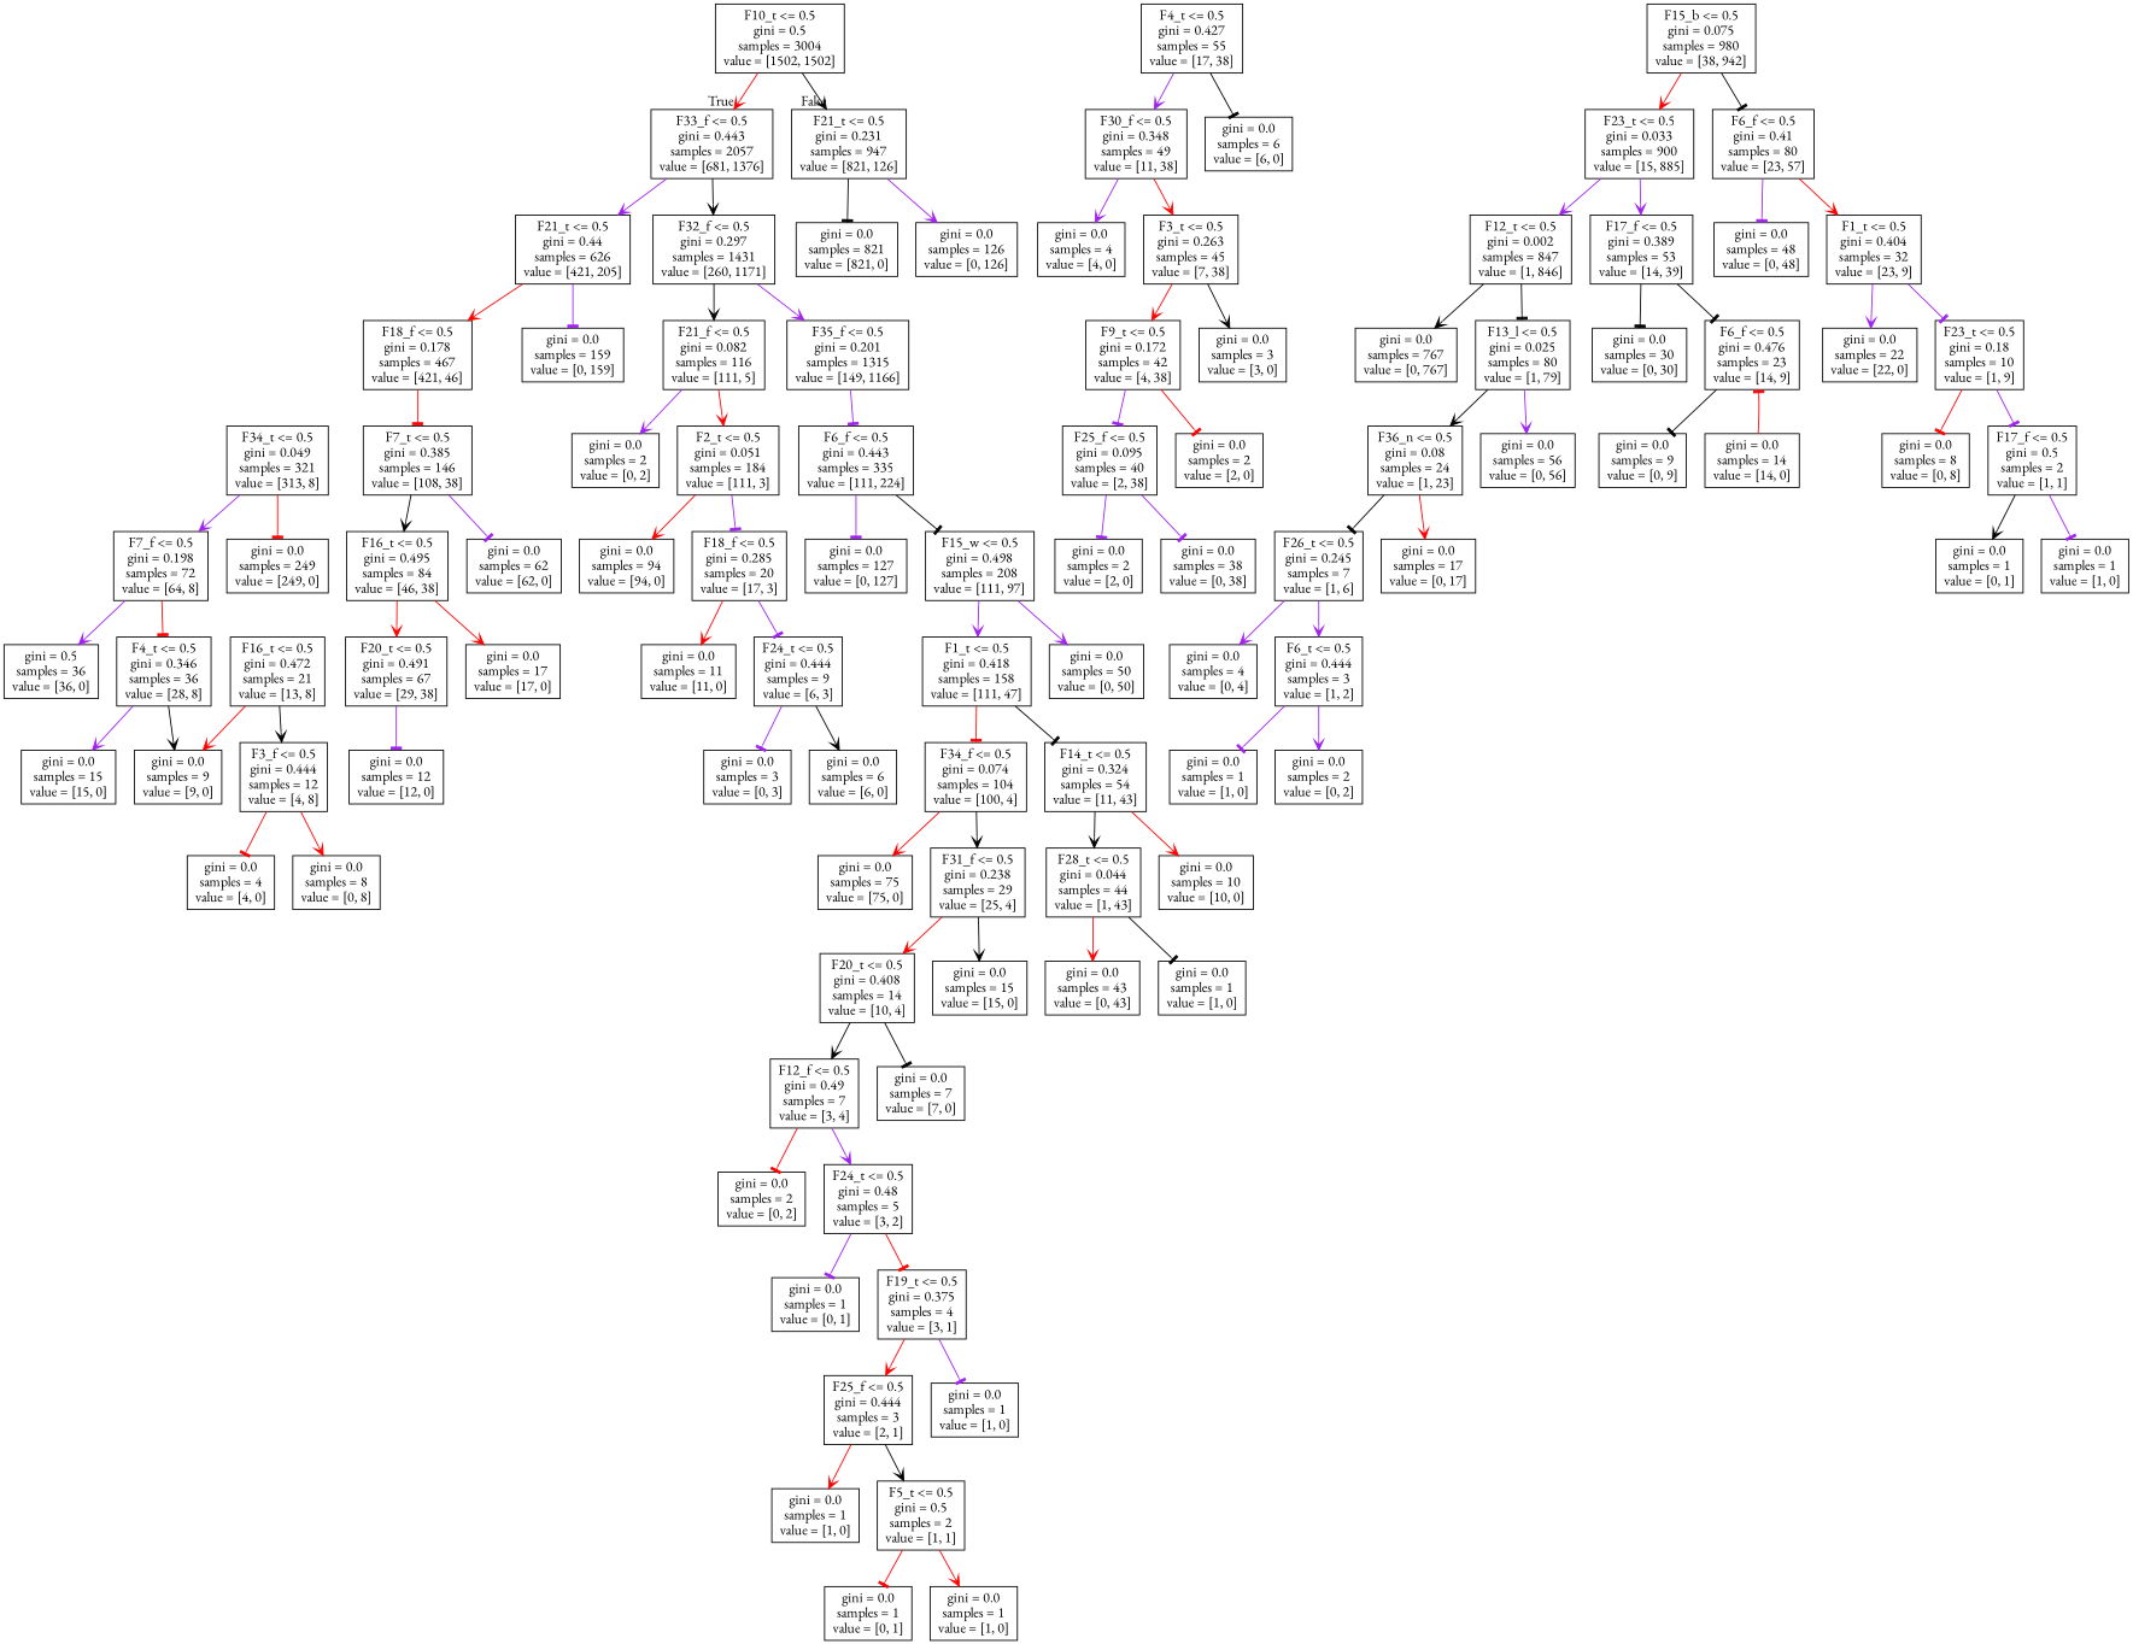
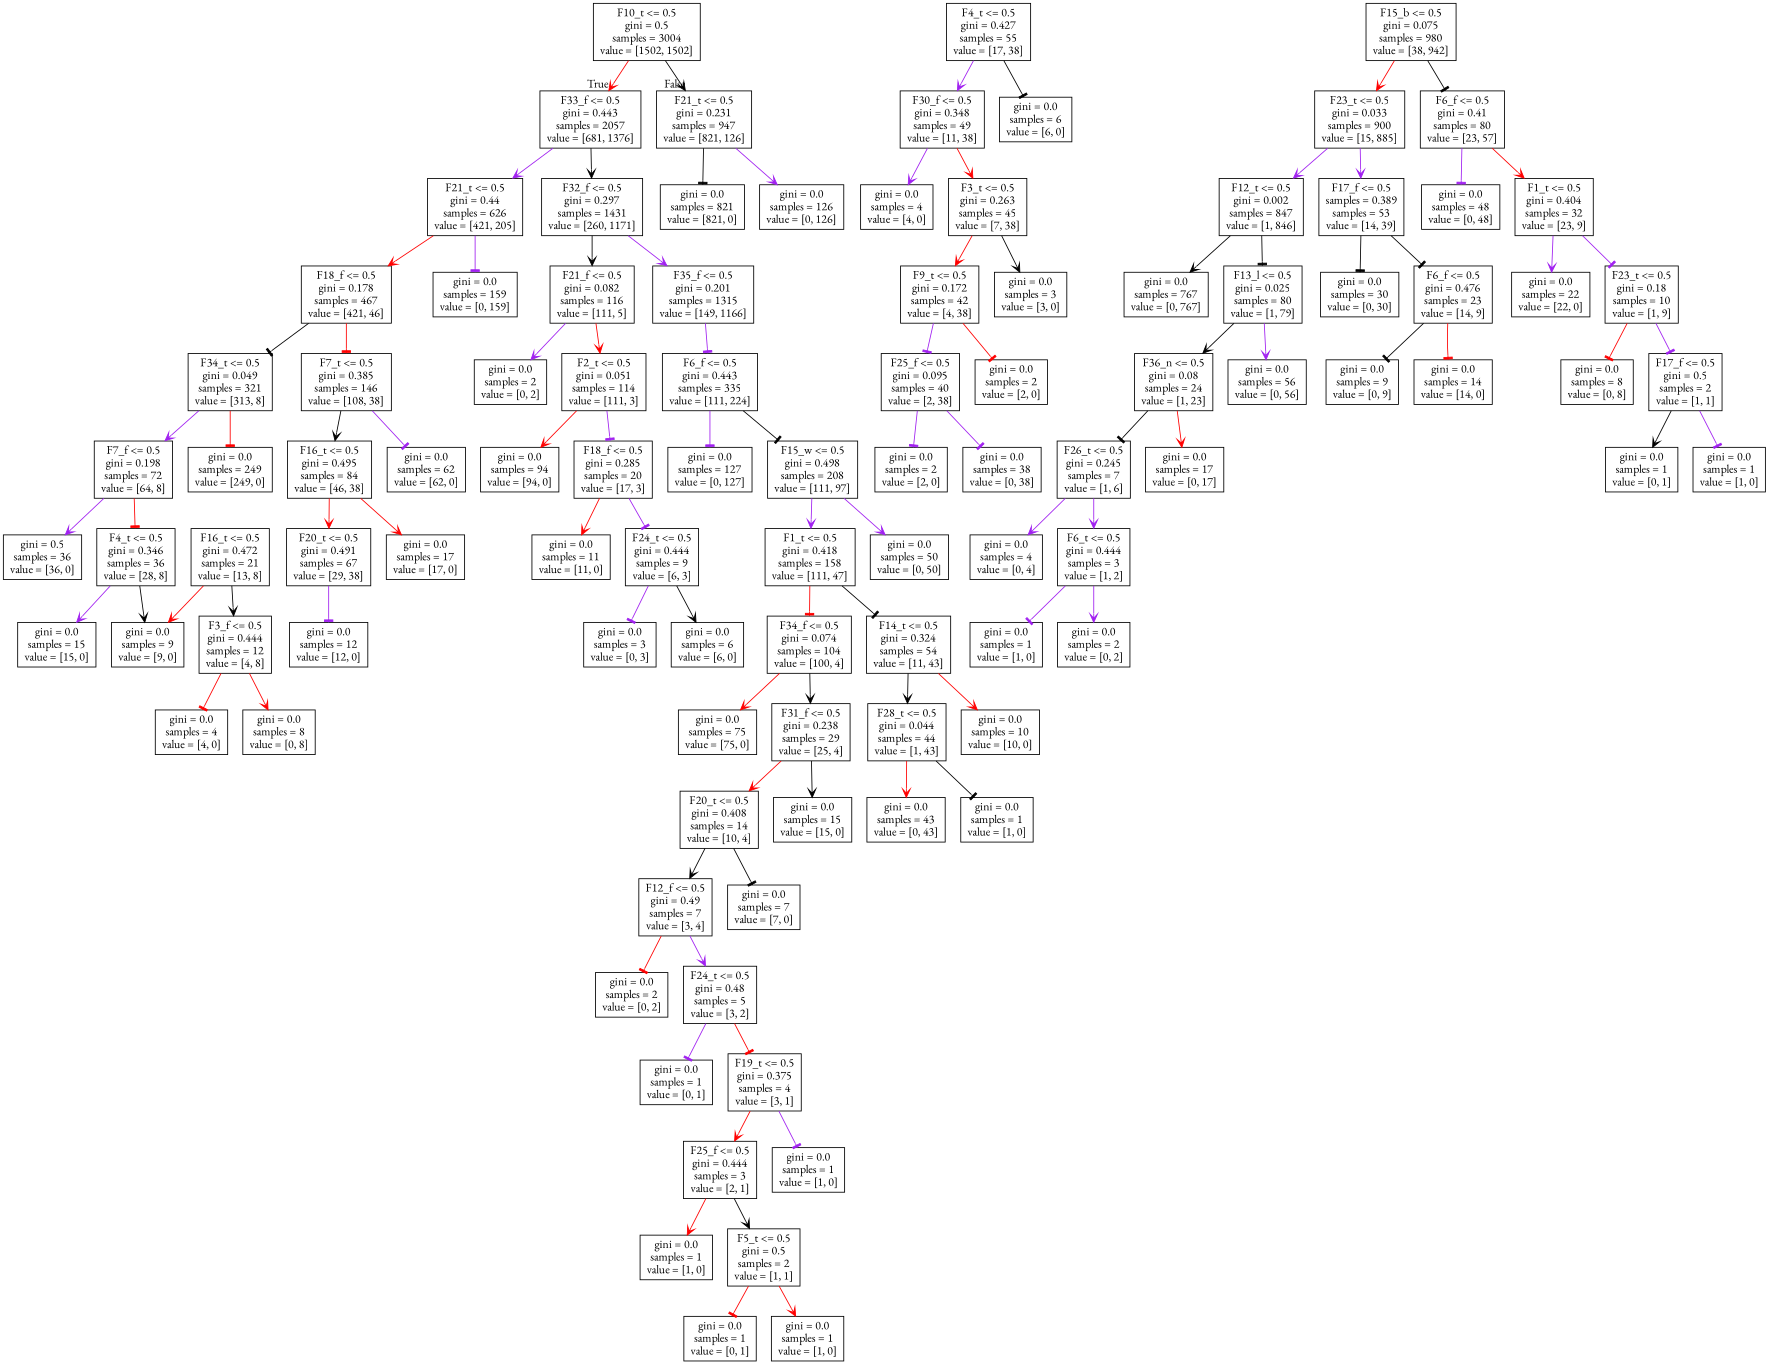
  digraph {
    fontname="EB Garamond"
    node [fontname="EB Garamond" shape=box]
    edge [arrowhead=vee color=purple fontname="EB Garamond"]
    n1 [label="F10_t <= 0.5\ngini = 0.5\nsamples = 3004\nvalue = [1502, 1502]"]
    n2 [label="F33_f <= 0.5\ngini = 0.443\nsamples = 2057\nvalue = [681, 1376]"]
    n3 [label="F21_t <= 0.5\ngini = 0.231\nsamples = 947\nvalue = [821, 126]"]
    n4 [label="F21_t <= 0.5\ngini = 0.44\nsamples = 626\nvalue = [421, 205]"]
    n5 [label="F32_f <= 0.5\ngini = 0.297\nsamples = 1431\nvalue = [260, 1171]"]
    n6 [label="gini = 0.0\nsamples = 821\nvalue = [821, 0]"]
    n7 [label="gini = 0.0\nsamples = 126\nvalue = [0, 126]"]
    n8 [label="F18_f <= 0.5\ngini = 0.178\nsamples = 467\nvalue = [421, 46]"]
    n9 [label="gini = 0.0\nsamples = 159\nvalue = [0, 159]"]
    n10 [label="F21_f <= 0.5\ngini = 0.082\nsamples = 116\nvalue = [111, 5]"]
    n11 [label="F35_f <= 0.5\ngini = 0.201\nsamples = 1315\nvalue = [149, 1166]"]
    n12 [label="F34_t <= 0.5\ngini = 0.049\nsamples = 321\nvalue = [313, 8]"]
    n13 [label="F7_t <= 0.5\ngini = 0.385\nsamples = 146\nvalue = [108, 38]"]
    n14 [label="F7_f <= 0.5\ngini = 0.198\nsamples = 72\nvalue = [64, 8]"]
    n15 [label="gini = 0.0\nsamples = 249\nvalue = [249, 0]"]
    n16 [label="F16_t <= 0.5\ngini = 0.495\nsamples = 84\nvalue = [46, 38]"]
    n17 [label="gini = 0.0\nsamples = 62\nvalue = [62, 0]"]
    n18 [label="gini = 0.5\nsamples = 36\nvalue = [36, 0]"]
    n19 [label="F4_t <= 0.5\ngini = 0.346\nsamples = 36\nvalue = [28, 8]"]
    n20 [label="gini = 0.0\nsamples = 15\nvalue = [15, 0]"]
    n21 [label="gini = 0.0\nsamples = 9\nvalue = [9, 0]"]
    n22 [label="F16_t <= 0.5\ngini = 0.472\nsamples = 21\nvalue = [13, 8]"]
    n23 [label="F3_f <= 0.5\ngini = 0.444\nsamples = 12\nvalue = [4, 8]"]
    n24 [label="gini = 0.0\nsamples = 4\nvalue = [4, 0]"]
    n25 [label="gini = 0.0\nsamples = 8\nvalue = [0, 8]"]
    n26 [label="F20_t <= 0.5\ngini = 0.491\nsamples = 67\nvalue = [29, 38]"]
    n27 [label="gini = 0.0\nsamples = 17\nvalue = [17, 0]"]
    n28 [label="gini = 0.0\nsamples = 12\nvalue = [12, 0]"]
    n29 [label="F4_t <= 0.5\ngini = 0.427\nsamples = 55\nvalue = [17, 38]"]
    n30 [label="F30_f <= 0.5\ngini = 0.348\nsamples = 49\nvalue = [11, 38]"]
    n31 [label="gini = 0.0\nsamples = 6\nvalue = [6, 0]"]
    n32 [label="gini = 0.0\nsamples = 4\nvalue = [4, 0]"]
    n33 [label="F3_t <= 0.5\ngini = 0.263\nsamples = 45\nvalue = [7, 38]"]
    n34 [label="F9_t <= 0.5\ngini = 0.172\nsamples = 42\nvalue = [4, 38]"]
    n35 [label="gini = 0.0\nsamples = 3\nvalue = [3, 0]"]
    n36 [label="F25_f <= 0.5\ngini = 0.095\nsamples = 40\nvalue = [2, 38]"]
    n37 [label="gini = 0.0\nsamples = 2\nvalue = [2, 0]"]
    n38 [label="gini = 0.0\nsamples = 2\nvalue = [2, 0]"]
    n39 [label="gini = 0.0\nsamples = 38\nvalue = [0, 38]"]
    n40 [label="gini = 0.0\nsamples = 2\nvalue = [0, 2]"]
-   n41 [label="F2_t <= 0.5\ngini = 0.051\nsamples = 184\nvalue = [111, 3]"]
+   n41 [label="F2_t <= 0.5\ngini = 0.051\nsamples = 114\nvalue = [111, 3]"]
    n42 [label="F6_f <= 0.5\ngini = 0.443\nsamples = 335\nvalue = [111, 224]"]
    n43 [label="gini = 0.0\nsamples = 94\nvalue = [94, 0]"]
    n44 [label="F18_f <= 0.5\ngini = 0.285\nsamples = 20\nvalue = [17, 3]"]
    n45 [label="gini = 0.0\nsamples = 11\nvalue = [11, 0]"]
    n46 [label="F24_t <= 0.5\ngini = 0.444\nsamples = 9\nvalue = [6, 3]"]
    n47 [label="gini = 0.0\nsamples = 3\nvalue = [0, 3]"]
    n48 [label="gini = 0.0\nsamples = 6\nvalue = [6, 0]"]
    n49 [label="F15_b <= 0.5\ngini = 0.075\nsamples = 980\nvalue = [38, 942]"]
    n50 [label="F23_t <= 0.5\ngini = 0.033\nsamples = 900\nvalue = [15, 885]"]
    n51 [label="F6_f <= 0.5\ngini = 0.41\nsamples = 80\nvalue = [23, 57]"]
    n52 [label="gini = 0.0\nsamples = 127\nvalue = [0, 127]"]
    n53 [label="F15_w <= 0.5\ngini = 0.498\nsamples = 208\nvalue = [111, 97]"]
    n54 [label="F12_t <= 0.5\ngini = 0.002\nsamples = 847\nvalue = [1, 846]"]
-   n55 [label="F17_f <= 0.5\ngini = 0.389\nsamples = 53\nvalue = [14, 39]"]
+   n55 [label="F17_f <= 0.5\nsamples = 0.389\nsamples = 53\nvalue = [14, 39]"]
    n56 [label="gini = 0.0\nsamples = 48\nvalue = [0, 48]"]
    n57 [label="F1_t <= 0.5\ngini = 0.404\nsamples = 32\nvalue = [23, 9]"]
    n58 [label="gini = 0.0\nsamples = 767\nvalue = [0, 767]"]
    n59 [label="F13_l <= 0.5\ngini = 0.025\nsamples = 80\nvalue = [1, 79]"]
    n60 [label="gini = 0.0\nsamples = 30\nvalue = [0, 30]"]
    n61 [label="F6_f <= 0.5\ngini = 0.476\nsamples = 23\nvalue = [14, 9]"]
    n62 [label="F36_n <= 0.5\ngini = 0.08\nsamples = 24\nvalue = [1, 23]"]
    n63 [label="gini = 0.0\nsamples = 56\nvalue = [0, 56]"]
    n64 [label="F26_t <= 0.5\ngini = 0.245\nsamples = 7\nvalue = [1, 6]"]
    n65 [label="gini = 0.0\nsamples = 17\nvalue = [0, 17]"]
    n66 [label="gini = 0.0\nsamples = 4\nvalue = [0, 4]"]
    n67 [label="F6_t <= 0.5\ngini = 0.444\nsamples = 3\nvalue = [1, 2]"]
    n68 [label="gini = 0.0\nsamples = 1\nvalue = [1, 0]"]
    n69 [label="gini = 0.0\nsamples = 2\nvalue = [0, 2]"]
    n70 [label="gini = 0.0\nsamples = 9\nvalue = [0, 9]"]
    n71 [label="gini = 0.0\nsamples = 14\nvalue = [14, 0]"]
    n72 [label="gini = 0.0\nsamples = 22\nvalue = [22, 0]"]
    n73 [label="F23_t <= 0.5\ngini = 0.18\nsamples = 10\nvalue = [1, 9]"]
    n74 [label="gini = 0.0\nsamples = 8\nvalue = [0, 8]"]
    n75 [label="F17_f <= 0.5\ngini = 0.5\nsamples = 2\nvalue = [1, 1]"]
    n76 [label="gini = 0.0\nsamples = 1\nvalue = [0, 1]"]
    n77 [label="gini = 0.0\nsamples = 1\nvalue = [1, 0]"]
    n78 [label="F1_t <= 0.5\ngini = 0.418\nsamples = 158\nvalue = [111, 47]"]
    n79 [label="gini = 0.0\nsamples = 50\nvalue = [0, 50]"]
    n80 [label="F34_f <= 0.5\ngini = 0.074\nsamples = 104\nvalue = [100, 4]"]
    n81 [label="F14_t <= 0.5\ngini = 0.324\nsamples = 54\nvalue = [11, 43]"]
    n82 [label="gini = 0.0\nsamples = 75\nvalue = [75, 0]"]
    n83 [label="F31_f <= 0.5\ngini = 0.238\nsamples = 29\nvalue = [25, 4]"]
    n84 [label="F28_t <= 0.5\ngini = 0.044\nsamples = 44\nvalue = [1, 43]"]
    n85 [label="gini = 0.0\nsamples = 10\nvalue = [10, 0]"]
    n86 [label="F20_t <= 0.5\ngini = 0.408\nsamples = 14\nvalue = [10, 4]"]
    n87 [label="gini = 0.0\nsamples = 15\nvalue = [15, 0]"]
    n88 [label="F12_f <= 0.5\ngini = 0.49\nsamples = 7\nvalue = [3, 4]"]
    n89 [label="gini = 0.0\nsamples = 7\nvalue = [7, 0]"]
    n90 [label="gini = 0.0\nsamples = 2\nvalue = [0, 2]"]
    n91 [label="F24_t <= 0.5\ngini = 0.48\nsamples = 5\nvalue = [3, 2]"]
    n92 [label="gini = 0.0\nsamples = 1\nvalue = [0, 1]"]
    n93 [label="F19_t <= 0.5\ngini = 0.375\nsamples = 4\nvalue = [3, 1]"]
    n94 [label="F25_f <= 0.5\ngini = 0.444\nsamples = 3\nvalue = [2, 1]"]
    n95 [label="gini = 0.0\nsamples = 1\nvalue = [1, 0]"]
    n96 [label="gini = 0.0\nsamples = 1\nvalue = [1, 0]"]
    n97 [label="F5_t <= 0.5\ngini = 0.5\nsamples = 2\nvalue = [1, 1]"]
    n98 [label="gini = 0.0\nsamples = 1\nvalue = [0, 1]"]
    n99 [label="gini = 0.0\nsamples = 1\nvalue = [1, 0]"]
    n100 [label="gini = 0.0\nsamples = 43\nvalue = [0, 43]"]
    n101 [label="gini = 0.0\nsamples = 1\nvalue = [1, 0]"]
    n1 -> n2 [color=red headlabel=True labelangle=45 labeldistance=2.5]
    n1 -> n3 [color=black headlabel=False labelangle=-45 labeldistance=2.5]
    n2 -> n4
    n2 -> n5 [color=black]
    n3 -> n6 [arrowhead=tee color=black]
    n3 -> n7
    n4 -> n8 [color=red]
    n4 -> n9 [arrowhead=tee]
    n5 -> n10 [color=black]
    n5 -> n11
+   n8 -> n12 [arrowhead=tee color=black]
    n8 -> n13 [arrowhead=tee color=red]
    n10 -> n40
    n10 -> n41 [color=red]
    n11 -> n42 [arrowhead=tee]
    n12 -> n14
    n12 -> n15 [arrowhead=tee color=red]
    n13 -> n16 [color=black]
    n13 -> n17 [arrowhead=tee]
    n14 -> n18
    n14 -> n19 [arrowhead=tee color=red]
    n16 -> n26 [color=red]
    n16 -> n27 [color=red]
    n19 -> n20
    n19 -> n21 [color=black]
    n22 -> n21 [color=red]
    n22 -> n23 [color=black]
    n23 -> n24 [arrowhead=tee color=red]
    n23 -> n25 [color=red]
    n26 -> n28 [arrowhead=tee]
    n29 -> n30
    n29 -> n31 [arrowhead=tee color=black]
    n30 -> n32
    n30 -> n33 [color=red]
    n33 -> n34 [color=red]
    n33 -> n35 [color=black]
    n34 -> n36 [arrowhead=tee]
    n34 -> n37 [arrowhead=tee color=red]
    n36 -> n38 [arrowhead=tee]
    n36 -> n39 [arrowhead=tee]
    n41 -> n43 [color=red]
    n41 -> n44 [arrowhead=tee]
    n42 -> n52 [arrowhead=tee]
    n42 -> n53 [arrowhead=tee color=black]
    n44 -> n45 [color=red]
    n44 -> n46 [arrowhead=tee]
    n46 -> n47 [arrowhead=tee]
    n46 -> n48 [color=black]
    n49 -> n50 [color=red]
    n49 -> n51 [arrowhead=tee color=black]
    n50 -> n54
    n50 -> n55
    n51 -> n56 [arrowhead=tee]
    n51 -> n57 [color=red]
    n53 -> n78
    n53 -> n79
    n54 -> n58 [color=black]
    n54 -> n59 [arrowhead=tee color=black]
    n55 -> n60 [arrowhead=tee color=black]
    n55 -> n61 [arrowhead=tee color=black]
    n57 -> n72
    n57 -> n73 [arrowhead=tee]
    n59 -> n62 [color=black]
    n59 -> n63
    n61 -> n70 [arrowhead=tee color=black]
-   n71 -> n61 [arrowhead=tee color=red]
+   n61 -> n71 [arrowhead=tee color=red]
    n62 -> n64 [arrowhead=tee color=black]
    n62 -> n65 [color=red]
    n64 -> n66
    n64 -> n67
    n67 -> n68 [arrowhead=tee]
    n67 -> n69
    n73 -> n74 [arrowhead=tee color=red]
    n73 -> n75 [arrowhead=tee]
    n75 -> n76 [color=black]
    n75 -> n77 [arrowhead=tee]
    n78 -> n80 [arrowhead=tee color=red]
    n78 -> n81 [arrowhead=tee color=black]
    n80 -> n82 [color=red]
    n80 -> n83 [color=black]
    n81 -> n84 [color=black]
    n81 -> n85 [color=red]
    n83 -> n86 [color=red]
    n83 -> n87 [color=black]
    n84 -> n100 [color=red]
    n84 -> n101 [arrowhead=tee color=black]
    n86 -> n88 [color=black]
    n86 -> n89 [arrowhead=tee color=black]
    n88 -> n90 [arrowhead=tee color=red]
    n88 -> n91
    n91 -> n92 [arrowhead=tee]
    n91 -> n93 [arrowhead=tee color=red]
    n93 -> n94 [color=red]
    n93 -> n95 [arrowhead=tee]
    n94 -> n96 [color=red]
    n94 -> n97 [color=black]
    n97 -> n98 [arrowhead=tee color=red]
    n97 -> n99 [color=red]
  }
